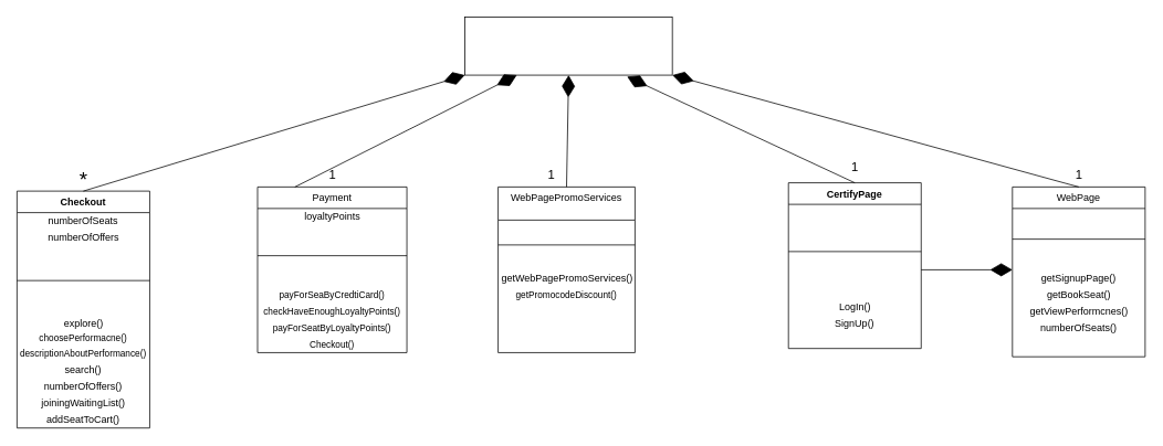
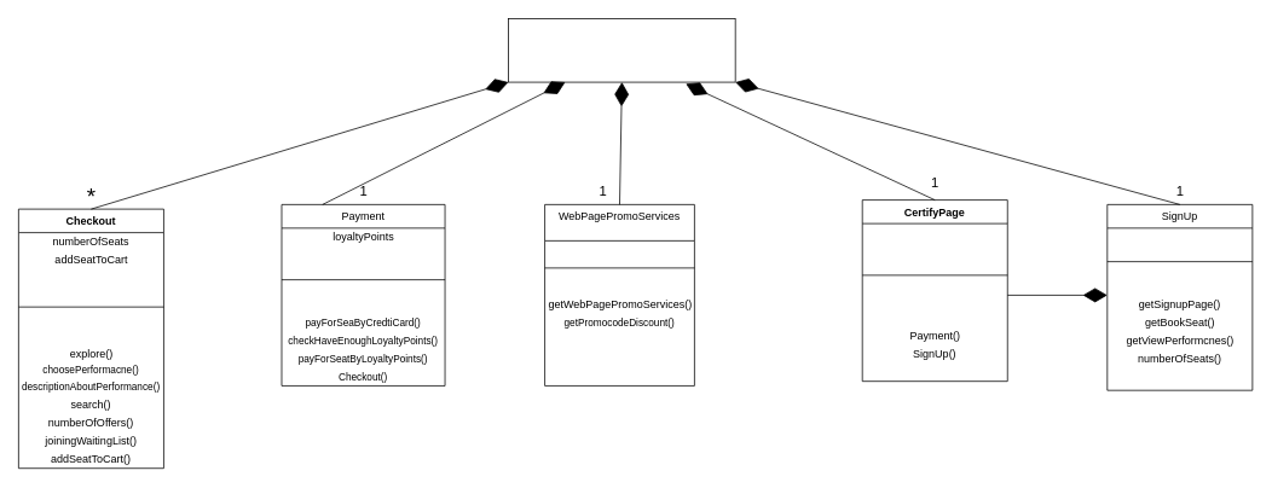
  <mxCell id="0" />
  <mxCell id="1" parent="0" />
  <mxCell id="2" value="" style="rounded=0;whiteSpace=wrap;html=1;" parent="1" vertex="1"><mxGeometry x="560" y="20" width="250" height="70" as="geometry" /></mxCell>
- <mxCell id="3" value="WebPage" style="swimlane;fontStyle=0;align=center;verticalAlign=top;childLayout=stackLayout;horizontal=1;startSize=26;horizontalStack=0;resizeParent=1;resizeLast=0;collapsible=1;marginBottom=0;rounded=0;shadow=0;strokeWidth=1;" parent="1" vertex="1"><mxGeometry x="1220" y="225" width="160" height="205" as="geometry"><mxRectangle x="130" y="380" width="160" height="26" as="alternateBounds" /></mxGeometry></mxCell>
+ <mxCell id="3" value="SignUp" style="swimlane;fontStyle=0;align=center;verticalAlign=top;childLayout=stackLayout;horizontal=1;startSize=26;horizontalStack=0;resizeParent=1;resizeLast=0;collapsible=1;marginBottom=0;rounded=0;shadow=0;strokeWidth=1;" parent="1" vertex="1"><mxGeometry x="1220" y="225" width="160" height="205" as="geometry"><mxRectangle x="130" y="380" width="160" height="26" as="alternateBounds" /></mxGeometry></mxCell>
  <mxCell id="4" value="" style="line;html=1;strokeWidth=1;align=left;verticalAlign=middle;spacingTop=-1;spacingLeft=3;spacingRight=3;rotatable=0;labelPosition=right;points=[];portConstraint=eastwest;" parent="3" vertex="1"><mxGeometry y="26" width="160" height="74" as="geometry" /></mxCell>
  <mxCell id="5" value="getSignupPage()" style="text;html=1;strokeColor=none;fillColor=none;align=center;verticalAlign=middle;whiteSpace=wrap;rounded=0;" parent="3" vertex="1"><mxGeometry y="100" width="160" height="20" as="geometry" /></mxCell>
  <mxCell id="6" value="getBookSeat()" style="text;html=1;align=center;verticalAlign=middle;resizable=0;points=[];autosize=1;" parent="3" vertex="1"><mxGeometry y="120" width="160" height="20" as="geometry" /></mxCell>
  <mxCell id="7" value="getViewPerformcnes()" style="text;html=1;align=center;verticalAlign=middle;resizable=0;points=[];autosize=1;" parent="3" vertex="1"><mxGeometry y="140" width="160" height="20" as="geometry" /></mxCell>
  <mxCell id="8" value="numberOfSeats()" style="text;html=1;strokeColor=none;fillColor=none;align=center;verticalAlign=middle;whiteSpace=wrap;rounded=0;" parent="3" vertex="1"><mxGeometry y="160" width="160" height="20" as="geometry" /></mxCell>
  <mxCell id="9" value="Payment" style="swimlane;fontStyle=0;align=center;verticalAlign=top;childLayout=stackLayout;horizontal=1;startSize=26;horizontalStack=0;resizeParent=1;resizeLast=0;collapsible=1;marginBottom=0;rounded=0;shadow=0;strokeWidth=1;" parent="1" vertex="1"><mxGeometry x="310" y="225" width="180" height="200" as="geometry"><mxRectangle x="340" y="380" width="170" height="26" as="alternateBounds" /></mxGeometry></mxCell>
  <mxCell id="10" value="loyaltyPoints" style="text;html=1;align=center;verticalAlign=middle;resizable=0;points=[];autosize=1;" vertex="1" parent="9"><mxGeometry y="26" width="180" height="20" as="geometry" /></mxCell>
  <mxCell id="11" value="" style="line;html=1;strokeWidth=1;align=left;verticalAlign=middle;spacingTop=-1;spacingLeft=3;spacingRight=3;rotatable=0;labelPosition=right;points=[];portConstraint=eastwest;" parent="9" vertex="1"><mxGeometry y="46" width="180" height="74" as="geometry" /></mxCell>
  <mxCell id="12" value="&lt;span style=&quot;font-size: 11px ; background-color: rgb(255 , 255 , 255)&quot;&gt;payForSeaByCredtiCard()&lt;/span&gt;" style="text;html=1;strokeColor=none;fillColor=none;align=center;verticalAlign=middle;whiteSpace=wrap;rounded=0;" parent="9" vertex="1"><mxGeometry y="120" width="180" height="20" as="geometry" /></mxCell>
  <mxCell id="13" value="&lt;span style=&quot;font-size: 11px ; background-color: rgb(255 , 255 , 255)&quot;&gt;checkHaveEnoughLoyaltyPoints()&lt;/span&gt;" style="text;html=1;strokeColor=none;fillColor=none;align=center;verticalAlign=middle;whiteSpace=wrap;rounded=0;" parent="9" vertex="1"><mxGeometry y="140" width="180" height="20" as="geometry" /></mxCell>
  <mxCell id="14" value="&lt;span style=&quot;font-size: 11px ; background-color: rgb(255 , 255 , 255)&quot;&gt;payForSeatByLoyaltyPoints()&lt;/span&gt;" style="text;html=1;strokeColor=none;fillColor=none;align=center;verticalAlign=middle;whiteSpace=wrap;rounded=0;" parent="9" vertex="1"><mxGeometry y="160" width="180" height="20" as="geometry" /></mxCell>
  <mxCell id="15" value="&lt;span style=&quot;font-size: 11px ; background-color: rgb(255 , 255 , 255)&quot;&gt;Checkout()&lt;/span&gt;" style="text;html=1;strokeColor=none;fillColor=none;align=center;verticalAlign=middle;whiteSpace=wrap;rounded=0;" parent="9" vertex="1"><mxGeometry y="180" width="180" height="20" as="geometry" /></mxCell>
  <mxCell id="16" value="WebPagePromoServices" style="swimlane;fontStyle=0;align=center;verticalAlign=top;childLayout=stackLayout;horizontal=1;startSize=40;horizontalStack=0;resizeParent=1;resizeLast=0;collapsible=1;marginBottom=0;rounded=0;shadow=0;strokeWidth=1;" parent="1" vertex="1"><mxGeometry x="600" y="225" width="165" height="200" as="geometry"><mxRectangle x="550" y="140" width="160" height="26" as="alternateBounds" /></mxGeometry></mxCell>
  <mxCell id="17" value="" style="line;html=1;strokeWidth=1;align=left;verticalAlign=middle;spacingTop=-1;spacingLeft=3;spacingRight=3;rotatable=0;labelPosition=right;points=[];portConstraint=eastwest;" parent="16" vertex="1"><mxGeometry y="40" width="165" height="60" as="geometry" /></mxCell>
  <mxCell id="18" value="getWebPagePromoServices()" style="text;html=1;align=center;verticalAlign=middle;resizable=0;points=[];autosize=1;" parent="16" vertex="1"><mxGeometry y="100" width="165" height="20" as="geometry" /></mxCell>
  <mxCell id="19" value="&lt;span style=&quot;font-size: 11px ; background-color: rgb(255 , 255 , 255)&quot;&gt;getPromocodeDiscount()&lt;/span&gt;" style="text;html=1;strokeColor=none;fillColor=none;align=center;verticalAlign=middle;whiteSpace=wrap;rounded=0;" parent="16" vertex="1"><mxGeometry y="120" width="165" height="20" as="geometry" /></mxCell>
  <mxCell id="20" value="Checkout" style="swimlane;fontStyle=1;align=center;verticalAlign=top;childLayout=stackLayout;horizontal=1;startSize=26;horizontalStack=0;resizeParent=1;resizeLast=0;collapsible=1;marginBottom=0;rounded=0;shadow=0;strokeWidth=1;" parent="1" vertex="1"><mxGeometry x="20" y="230" width="160" height="286" as="geometry"><mxRectangle x="230" y="140" width="160" height="26" as="alternateBounds" /></mxGeometry></mxCell>
  <mxCell id="21" value="numberOfSeats" style="text;html=1;strokeColor=none;fillColor=none;align=center;verticalAlign=middle;whiteSpace=wrap;rounded=0;" vertex="1" parent="20"><mxGeometry y="26" width="160" height="20" as="geometry" /></mxCell>
- <mxCell id="22" value="numberOfOffers" style="text;html=1;align=center;verticalAlign=middle;resizable=0;points=[];autosize=1;" parent="20" vertex="1"><mxGeometry y="46" width="160" height="20" as="geometry" /></mxCell>
+ <mxCell id="22" value="addSeatToCart" style="text;html=1;align=center;verticalAlign=middle;resizable=0;points=[];autosize=1;" parent="20" vertex="1"><mxGeometry y="46" width="160" height="20" as="geometry" /></mxCell>
  <mxCell id="23" value="" style="line;html=1;strokeWidth=1;align=left;verticalAlign=middle;spacingTop=-1;spacingLeft=3;spacingRight=3;rotatable=0;labelPosition=right;points=[];portConstraint=eastwest;" parent="20" vertex="1"><mxGeometry y="66" width="160" height="84" as="geometry" /></mxCell>
  <mxCell id="24" value="explore()" style="text;html=1;align=center;verticalAlign=middle;resizable=0;points=[];autosize=1;" parent="20" vertex="1"><mxGeometry y="150" width="160" height="20" as="geometry" /></mxCell>
  <mxCell id="25" value="&lt;span style=&quot;font-size: 11px ; background-color: rgb(255 , 255 , 255)&quot;&gt;choosePerformacne()&lt;/span&gt;" style="text;html=1;strokeColor=none;fillColor=none;align=center;verticalAlign=middle;whiteSpace=wrap;rounded=0;" parent="20" vertex="1"><mxGeometry y="170" width="160" height="16" as="geometry" /></mxCell>
  <mxCell id="26" value="&lt;span style=&quot;font-size: 11px ; background-color: rgb(255 , 255 , 255)&quot;&gt;descriptionAboutPerformance()&lt;/span&gt;" style="text;html=1;strokeColor=none;fillColor=none;align=center;verticalAlign=middle;whiteSpace=wrap;rounded=0;" parent="20" vertex="1"><mxGeometry y="186" width="160" height="20" as="geometry" /></mxCell>
  <mxCell id="27" value="search()" style="text;html=1;strokeColor=none;fillColor=none;align=center;verticalAlign=middle;whiteSpace=wrap;rounded=0;" parent="20" vertex="1"><mxGeometry y="206" width="160" height="20" as="geometry" /></mxCell>
  <mxCell id="28" value="numberOfOffers()" style="text;html=1;strokeColor=none;fillColor=none;align=center;verticalAlign=middle;whiteSpace=wrap;rounded=0;" parent="20" vertex="1"><mxGeometry y="226" width="160" height="20" as="geometry" /></mxCell>
  <mxCell id="29" value="joiningWaitingList()" style="text;html=1;strokeColor=none;fillColor=none;align=center;verticalAlign=middle;whiteSpace=wrap;rounded=0;" parent="20" vertex="1"><mxGeometry y="246" width="160" height="20" as="geometry" /></mxCell>
  <mxCell id="30" value="addSeatToCart()" style="text;html=1;strokeColor=none;fillColor=none;align=center;verticalAlign=middle;whiteSpace=wrap;rounded=0;" parent="20" vertex="1"><mxGeometry y="266" width="160" height="20" as="geometry" /></mxCell>
  <mxCell id="31" value="CertifyPage" style="swimlane;fontStyle=1;align=center;verticalAlign=top;childLayout=stackLayout;horizontal=1;startSize=26;horizontalStack=0;resizeParent=1;resizeLast=0;collapsible=1;marginBottom=0;rounded=0;shadow=0;strokeWidth=1;" parent="1" vertex="1"><mxGeometry x="950" y="220" width="160" height="200" as="geometry"><mxRectangle x="230" y="140" width="160" height="26" as="alternateBounds" /></mxGeometry></mxCell>
  <mxCell id="32" value="" style="line;html=1;strokeWidth=1;align=left;verticalAlign=middle;spacingTop=-1;spacingLeft=3;spacingRight=3;rotatable=0;labelPosition=right;points=[];portConstraint=eastwest;" parent="31" vertex="1"><mxGeometry y="26" width="160" height="114" as="geometry" /></mxCell>
- <mxCell id="33" value="LogIn()" style="text;html=1;align=center;verticalAlign=middle;resizable=0;points=[];autosize=1;" vertex="1" parent="31"><mxGeometry y="140" width="160" height="20" as="geometry" /></mxCell>
+ <mxCell id="33" value="Payment()" style="text;html=1;align=center;verticalAlign=middle;resizable=0;points=[];autosize=1;" vertex="1" parent="31"><mxGeometry y="140" width="160" height="20" as="geometry" /></mxCell>
  <mxCell id="34" value="SignUp()" style="text;html=1;strokeColor=none;fillColor=none;align=center;verticalAlign=middle;whiteSpace=wrap;rounded=0;" parent="31" vertex="1"><mxGeometry y="160" width="160" height="20" as="geometry" /></mxCell>
  <mxCell id="35" value="&lt;font style=&quot;font-size: 25px&quot;&gt;*&lt;/font&gt;" style="text;html=1;align=center;verticalAlign=middle;resizable=0;points=[];autosize=1;" parent="1" vertex="1"><mxGeometry x="85" y="205" width="30" height="20" as="geometry" /></mxCell>
  <mxCell id="36" value="&lt;font style=&quot;font-size: 15px&quot;&gt;1&lt;/font&gt;" style="text;html=1;align=center;verticalAlign=middle;resizable=0;points=[];autosize=1;" parent="1" vertex="1"><mxGeometry x="390" y="200" width="20" height="20" as="geometry" /></mxCell>
  <mxCell id="37" value="&lt;font style=&quot;font-size: 15px&quot;&gt;1&lt;/font&gt;" style="text;html=1;align=center;verticalAlign=middle;resizable=0;points=[];autosize=1;" parent="1" vertex="1"><mxGeometry x="654" y="200" width="20" height="20" as="geometry" /></mxCell>
  <mxCell id="38" value="&lt;font style=&quot;font-size: 15px&quot;&gt;1&lt;/font&gt;" style="text;html=1;align=center;verticalAlign=middle;resizable=0;points=[];autosize=1;" parent="1" vertex="1"><mxGeometry x="1020" y="190" width="20" height="20" as="geometry" /></mxCell>
  <mxCell id="39" value="&lt;font style=&quot;font-size: 15px&quot;&gt;1&lt;/font&gt;" style="text;html=1;align=center;verticalAlign=middle;resizable=0;points=[];autosize=1;" parent="1" vertex="1"><mxGeometry x="1290" y="200" width="20" height="20" as="geometry" /></mxCell>
  <mxCell id="40" value="" style="endArrow=diamondThin;endFill=1;endSize=24;html=1;entryX=0;entryY=1;entryDx=0;entryDy=0;exitX=0.5;exitY=0;exitDx=0;exitDy=0;" parent="1" source="20" target="2" edge="1"><mxGeometry width="160" relative="1" as="geometry"><mxPoint x="140" y="180" as="sourcePoint" /><mxPoint x="300" y="180" as="targetPoint" /></mxGeometry></mxCell>
  <mxCell id="41" value="" style="endArrow=diamondThin;endFill=1;endSize=24;html=1;entryX=0.5;entryY=1;entryDx=0;entryDy=0;exitX=0.5;exitY=0;exitDx=0;exitDy=0;" parent="1" edge="1" target="2" source="16"><mxGeometry width="160" relative="1" as="geometry"><mxPoint x="570" y="160" as="sourcePoint" /><mxPoint x="716" y="150" as="targetPoint" /></mxGeometry></mxCell>
  <mxCell id="42" value="" style="endArrow=diamondThin;endFill=1;endSize=24;html=1;entryX=0.25;entryY=1;entryDx=0;entryDy=0;exitX=0.25;exitY=0;exitDx=0;exitDy=0;" parent="1" edge="1" target="2" source="9"><mxGeometry width="160" relative="1" as="geometry"><mxPoint x="380" y="180" as="sourcePoint" /><mxPoint x="540" y="180" as="targetPoint" /><Array as="points" /></mxGeometry></mxCell>
  <mxCell id="43" value="" style="endArrow=diamondThin;endFill=1;endSize=24;html=1;entryX=0.782;entryY=1.026;entryDx=0;entryDy=0;entryPerimeter=0;exitX=0.5;exitY=0;exitDx=0;exitDy=0;" edge="1" parent="1" source="31" target="2"><mxGeometry width="160" relative="1" as="geometry"><mxPoint x="790" y="150" as="sourcePoint" /><mxPoint x="950" y="150" as="targetPoint" /></mxGeometry></mxCell>
  <mxCell id="44" value="" style="endArrow=diamondThin;endFill=1;endSize=24;html=1;entryX=1;entryY=1;entryDx=0;entryDy=0;exitX=0.5;exitY=0;exitDx=0;exitDy=0;" edge="1" parent="1" source="3" target="2"><mxGeometry width="160" relative="1" as="geometry"><mxPoint x="1030" y="170" as="sourcePoint" /><mxPoint x="1190" y="170" as="targetPoint" /></mxGeometry></mxCell>
  <mxCell id="45" value="" style="endArrow=diamondThin;endFill=1;endSize=24;html=1;entryX=0;entryY=0;entryDx=0;entryDy=0;" edge="1" parent="1" target="5"><mxGeometry width="160" relative="1" as="geometry"><mxPoint x="1110" y="325" as="sourcePoint" /><mxPoint x="1270" y="310" as="targetPoint" /></mxGeometry></mxCell>
